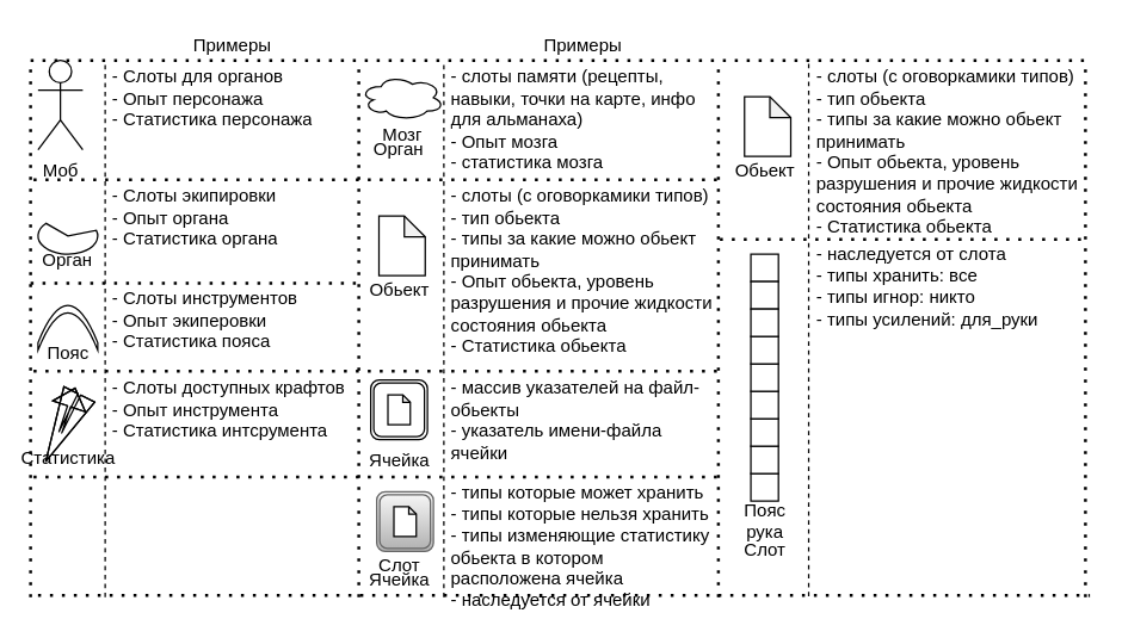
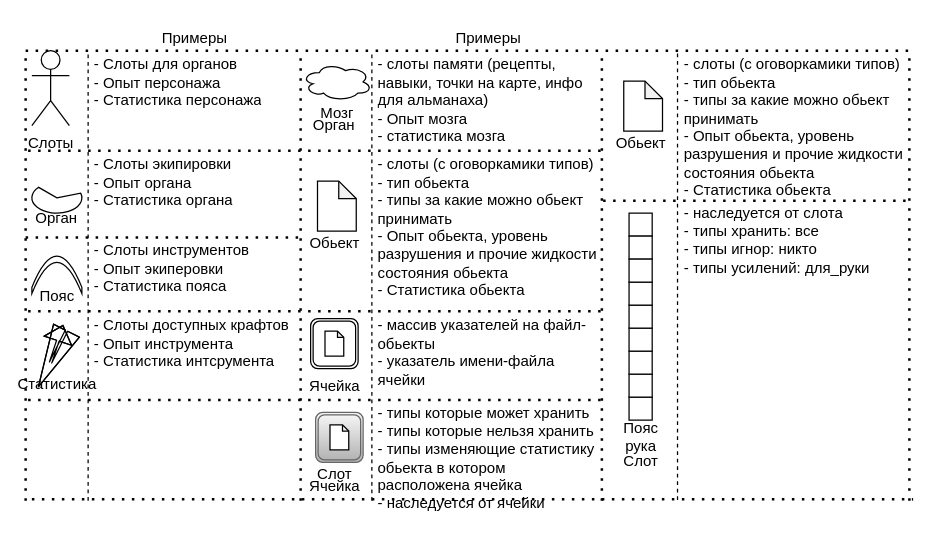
  <mxCell id="0" />
  <mxCell id="1" parent="0" />
  <mxCell id="2" value="" style="shape=ext;double=1;rounded=1;whiteSpace=wrap;html=1;" parent="1" vertex="1"><mxGeometry x="248" y="254.4" width="38" height="40" as="geometry" /></mxCell>
- <mxCell id="3" value="&lt;div&gt;Моб&lt;/div&gt;" style="shape=umlActor;verticalLabelPosition=bottom;verticalAlign=top;html=1;outlineConnect=0;" parent="1" vertex="1"><mxGeometry x="25" y="40" width="30" height="60" as="geometry" /></mxCell>
+ <mxCell id="3" value="&lt;div&gt;Слоты&lt;/div&gt;" style="shape=umlActor;verticalLabelPosition=bottom;verticalAlign=top;html=1;outlineConnect=0;" parent="1" vertex="1"><mxGeometry x="25" y="40" width="30" height="60" as="geometry" /></mxCell>
  <mxCell id="4" value="&lt;br&gt;&lt;div&gt;- Слоты для органов&lt;/div&gt;&lt;div&gt;- Опыт персонажа&lt;br&gt;&lt;/div&gt;&lt;div&gt;- Статистика персонажа&lt;/div&gt;&lt;div&gt;&lt;br&gt;&lt;/div&gt;&lt;div&gt;&lt;span&gt;&lt;/span&gt;&lt;span&gt;&lt;/span&gt;&lt;br&gt;&lt;/div&gt;&lt;div&gt;&lt;br&gt;&lt;/div&gt;&lt;div&gt;&lt;br&gt;&lt;/div&gt;" style="text;html=1;strokeColor=none;fillColor=none;spacing=5;spacingTop=-20;whiteSpace=wrap;overflow=hidden;rounded=0;" parent="1" vertex="1"><mxGeometry x="70" y="40" width="170" height="50" as="geometry" /></mxCell>
  <mxCell id="5" value="&lt;div&gt;Орган&lt;/div&gt;" style="text;html=1;strokeColor=none;fillColor=none;align=center;verticalAlign=middle;whiteSpace=wrap;rounded=0;" parent="1" vertex="1"><mxGeometry x="25" y="164.4" width="40" height="20" as="geometry" /></mxCell>
  <mxCell id="6" value="&lt;div&gt;&lt;br&gt;&lt;/div&gt;&lt;div&gt;- Слоты экипировки&lt;/div&gt;&lt;div&gt;- Опыт органа&lt;br&gt;&lt;/div&gt;&lt;div&gt;- Статистика органа&lt;/div&gt;&lt;div&gt;&lt;br&gt;&lt;/div&gt;&lt;div&gt;&lt;br&gt;&lt;/div&gt;" style="text;html=1;strokeColor=none;fillColor=none;spacing=5;spacingTop=-20;whiteSpace=wrap;overflow=hidden;rounded=0;" parent="1" vertex="1"><mxGeometry x="70" y="120" width="170" height="50" as="geometry" /></mxCell>
  <mxCell id="7" value="" style="shape=dataStorage;whiteSpace=wrap;html=1;fixedSize=1;rotation=90;size=25;" parent="1" vertex="1"><mxGeometry x="30" y="199.4" width="30" height="40" as="geometry" /></mxCell>
  <mxCell id="8" value="&lt;div&gt;&lt;br&gt;&lt;/div&gt;&lt;div&gt;- Слоты инструментов&lt;/div&gt;&lt;div&gt;- Опыт экиперовки&lt;/div&gt;&lt;div&gt;- Статистика пояса&lt;/div&gt;&lt;div&gt;&lt;br&gt;&lt;/div&gt;" style="text;html=1;strokeColor=none;fillColor=none;spacing=5;spacingTop=-20;whiteSpace=wrap;overflow=hidden;rounded=0;" parent="1" vertex="1"><mxGeometry x="70" y="189.4" width="170" height="50" as="geometry" /></mxCell>
  <mxCell id="9" value="" style="shape=flexArrow;endArrow=classic;startArrow=classic;html=1;width=2.069;startSize=16.407;endSize=3.945;" parent="1" edge="1"><mxGeometry width="100" height="100" relative="1" as="geometry"><mxPoint x="30" y="309.4" as="sourcePoint" /><mxPoint x="50" y="259.4" as="targetPoint" /><Array as="points"><mxPoint x="40" y="289.4" /></Array></mxGeometry></mxCell>
  <mxCell id="10" value="&lt;div&gt;Пояс&lt;/div&gt;&lt;div&gt;&lt;br&gt;&lt;/div&gt;" style="text;html=1;strokeColor=none;fillColor=none;align=center;verticalAlign=middle;whiteSpace=wrap;rounded=0;" parent="1" vertex="1"><mxGeometry x="27.5" y="239.4" width="35" height="10" as="geometry" /></mxCell>
  <mxCell id="11" value="&lt;div&gt;&lt;br&gt;&lt;/div&gt;&lt;div&gt;- Слоты доступных крафтов&lt;/div&gt;&lt;div&gt;- Опыт инструмента&lt;/div&gt;&lt;div&gt;- Статистика интсрумента&lt;br&gt;&lt;/div&gt;" style="text;html=1;strokeColor=none;fillColor=none;spacing=5;spacingTop=-20;whiteSpace=wrap;overflow=hidden;rounded=0;" parent="1" vertex="1"><mxGeometry x="70" y="249.4" width="170" height="50" as="geometry" /></mxCell>
  <mxCell id="12" value="&lt;div&gt;Статистика&lt;/div&gt;" style="text;html=1;strokeColor=none;fillColor=none;align=center;verticalAlign=middle;whiteSpace=wrap;rounded=0;" parent="1" vertex="1"><mxGeometry x="27.5" y="299.4" width="35" height="15" as="geometry" /></mxCell>
  <mxCell id="13" value="" style="ellipse;shape=cloud;whiteSpace=wrap;html=1;" parent="1" vertex="1"><mxGeometry x="241" y="50" width="56" height="30" as="geometry" /></mxCell>
  <mxCell id="14" value="&lt;br&gt;- слоты памяти (рецепты, навыки, точки на карте, инфо для альманаха)&lt;br&gt;- Опыт мозга&lt;br&gt;- статистика мозга" style="text;html=1;strokeColor=none;fillColor=none;spacing=5;spacingTop=-20;whiteSpace=wrap;overflow=hidden;rounded=0;" parent="1" vertex="1"><mxGeometry x="297" y="40" width="185" height="80" as="geometry" /></mxCell>
  <mxCell id="15" value="Мозг" style="text;html=1;align=center;verticalAlign=middle;resizable=0;points=[];autosize=1;strokeColor=none;" parent="1" vertex="1"><mxGeometry x="249" y="80" width="40" height="20" as="geometry" /></mxCell>
  <mxCell id="16" value="Обьект&lt;br&gt;" style="text;html=1;align=center;verticalAlign=middle;resizable=0;points=[];autosize=1;strokeColor=none;" parent="1" vertex="1"><mxGeometry x="237" y="184.4" width="60" height="20" as="geometry" /></mxCell>
  <mxCell id="17" value="&lt;br&gt;- слоты (с оговоркамики типов)&lt;br&gt;- тип обьекта&lt;br&gt;- типы за какие можно обьект принимать&lt;br&gt;- Опыт обьекта, уровень разрушения и прочие жидкости состояния обьекта&lt;br&gt;- Статистика обьекта" style="text;html=1;strokeColor=none;fillColor=none;spacing=5;spacingTop=-20;whiteSpace=wrap;overflow=hidden;rounded=0;" parent="1" vertex="1"><mxGeometry x="297" y="120" width="185" height="120" as="geometry" /></mxCell>
  <mxCell id="18" value="Ячейка" style="text;html=1;align=center;verticalAlign=middle;resizable=0;points=[];autosize=1;strokeColor=none;" parent="1" vertex="1"><mxGeometry x="237" y="299.4" width="60" height="20" as="geometry" /></mxCell>
  <mxCell id="19" value="&lt;br&gt;- массив указателей на файл-обьекты&lt;br&gt;- указатель имени-файла ячейки" style="text;html=1;strokeColor=none;fillColor=none;spacing=5;spacingTop=-20;whiteSpace=wrap;overflow=hidden;rounded=0;" parent="1" vertex="1"><mxGeometry x="297" y="249.4" width="185" height="60" as="geometry" /></mxCell>
  <mxCell id="20" value="" style="endArrow=none;dashed=1;html=1;dashPattern=1 3;strokeWidth=2;" parent="1" edge="1"><mxGeometry width="50" height="50" relative="1" as="geometry"><mxPoint x="22" y="120" as="sourcePoint" /><mxPoint x="482" y="120" as="targetPoint" /><Array as="points" /></mxGeometry></mxCell>
  <mxCell id="21" value="" style="endArrow=none;dashed=1;html=1;dashPattern=1 3;strokeWidth=2;" parent="1" edge="1"><mxGeometry width="50" height="50" relative="1" as="geometry"><mxPoint x="240" y="400" as="sourcePoint" /><mxPoint x="240" y="40" as="targetPoint" /></mxGeometry></mxCell>
  <mxCell id="22" value="" style="endArrow=none;dashed=1;html=1;dashPattern=1 3;strokeWidth=2;" parent="1" edge="1"><mxGeometry width="50" height="50" relative="1" as="geometry"><mxPoint x="20" y="189.4" as="sourcePoint" /><mxPoint x="240" y="189.4" as="targetPoint" /></mxGeometry></mxCell>
  <mxCell id="23" value="" style="endArrow=none;dashed=1;html=1;dashPattern=1 3;strokeWidth=2;" parent="1" edge="1"><mxGeometry width="50" height="50" relative="1" as="geometry"><mxPoint x="22" y="248.4" as="sourcePoint" /><mxPoint x="482" y="248.4" as="targetPoint" /></mxGeometry></mxCell>
  <mxCell id="24" value="" style="shape=note;whiteSpace=wrap;html=1;backgroundOutline=1;darkOpacity=0.05;size=5;" parent="1" vertex="1"><mxGeometry x="259.5" y="264.4" width="15" height="20" as="geometry" /></mxCell>
  <mxCell id="25" value="" style="shape=note;whiteSpace=wrap;html=1;backgroundOutline=1;darkOpacity=0.05;size=14;" parent="1" vertex="1"><mxGeometry x="253.5" y="144.4" width="31" height="40" as="geometry" /></mxCell>
  <mxCell id="26" value="" style="endArrow=none;dashed=1;html=1;dashPattern=1 3;strokeWidth=2;" parent="1" edge="1"><mxGeometry width="50" height="50" relative="1" as="geometry"><mxPoint x="22" y="319.4" as="sourcePoint" /><mxPoint x="482" y="319.4" as="targetPoint" /></mxGeometry></mxCell>
  <mxCell id="27" value="" style="verticalLabelPosition=bottom;verticalAlign=top;html=1;shape=mxgraph.basic.pie;startAngle=0.2;endAngle=0.87;" parent="1" vertex="1"><mxGeometry x="25" y="145.52" width="40" height="24.48" as="geometry" /></mxCell>
  <mxCell id="28" value="" style="shape=ext;double=1;rounded=1;whiteSpace=wrap;html=1;fillColor=#f5f5f5;strokeColor=#666666;gradientColor=#b3b3b3;" parent="1" vertex="1"><mxGeometry x="252" y="329.4" width="38" height="40" as="geometry" /></mxCell>
  <mxCell id="29" value="Слот" style="text;html=1;align=center;verticalAlign=middle;resizable=0;points=[];autosize=1;strokeColor=none;" parent="1" vertex="1"><mxGeometry x="247" y="369.4" width="40" height="20" as="geometry" /></mxCell>
  <mxCell id="30" value="&lt;br&gt;- типы которые может хранить&lt;br&gt;- типы которые нельзя хранить&lt;br&gt;- типы изменяющие статистику обьекта в котором расположена ячейка&lt;br&gt;- наследуется от ячейки" style="text;html=1;strokeColor=none;fillColor=none;spacing=5;spacingTop=-20;whiteSpace=wrap;overflow=hidden;rounded=0;" parent="1" vertex="1"><mxGeometry x="297" y="319.4" width="185" height="90.6" as="geometry" /></mxCell>
  <mxCell id="31" value="" style="shape=note;whiteSpace=wrap;html=1;backgroundOutline=1;darkOpacity=0.05;size=5;" parent="1" vertex="1"><mxGeometry x="263.5" y="339.4" width="15" height="20" as="geometry" /></mxCell>
  <mxCell id="32" value="Ячейка" style="text;html=1;align=center;verticalAlign=middle;resizable=0;points=[];autosize=1;strokeColor=none;" parent="1" vertex="1"><mxGeometry x="237" y="379.4" width="60" height="20" as="geometry" /></mxCell>
  <mxCell id="33" value="" style="endArrow=none;dashed=1;html=1;dashPattern=1 3;strokeWidth=2;" parent="1" edge="1"><mxGeometry width="50" height="50" relative="1" as="geometry"><mxPoint x="20" y="40" as="sourcePoint" /><mxPoint x="730" y="40" as="targetPoint" /></mxGeometry></mxCell>
  <mxCell id="34" value="" style="endArrow=none;dashed=1;html=1;dashPattern=1 3;strokeWidth=2;" parent="1" edge="1"><mxGeometry width="50" height="50" relative="1" as="geometry"><mxPoint x="20" y="400" as="sourcePoint" /><mxPoint x="20" y="40" as="targetPoint" /></mxGeometry></mxCell>
  <mxCell id="35" value="" style="endArrow=none;dashed=1;html=1;" parent="1" edge="1"><mxGeometry width="50" height="50" relative="1" as="geometry"><mxPoint x="70" y="400" as="sourcePoint" /><mxPoint x="70" y="40" as="targetPoint" /></mxGeometry></mxCell>
  <mxCell id="36" value="" style="endArrow=none;dashed=1;html=1;" parent="1" edge="1"><mxGeometry width="50" height="50" relative="1" as="geometry"><mxPoint x="297" y="400" as="sourcePoint" /><mxPoint x="297" y="40" as="targetPoint" /></mxGeometry></mxCell>
  <mxCell id="37" value="" style="endArrow=none;dashed=1;html=1;dashPattern=1 3;strokeWidth=2;" parent="1" edge="1"><mxGeometry width="50" height="50" relative="1" as="geometry"><mxPoint x="481" y="400" as="sourcePoint" /><mxPoint x="481" y="40" as="targetPoint" /></mxGeometry></mxCell>
  <mxCell id="38" value="" style="endArrow=none;dashed=1;html=1;dashPattern=1 3;strokeWidth=2;" parent="1" edge="1"><mxGeometry width="50" height="50" relative="1" as="geometry"><mxPoint x="25" y="398.9" as="sourcePoint" /><mxPoint x="730" y="399" as="targetPoint" /><Array as="points" /></mxGeometry></mxCell>
  <mxCell id="39" value="Примеры" style="text;html=1;align=center;verticalAlign=middle;resizable=0;points=[];autosize=1;strokeColor=none;" parent="1" vertex="1"><mxGeometry x="354.5" y="20" width="70" height="20" as="geometry" /></mxCell>
  <mxCell id="40" value="Примеры" style="text;html=1;align=center;verticalAlign=middle;resizable=0;points=[];autosize=1;strokeColor=none;" parent="1" vertex="1"><mxGeometry x="120" y="20" width="70" height="20" as="geometry" /></mxCell>
  <mxCell id="41" value="Обьект&lt;br&gt;" style="text;html=1;align=center;verticalAlign=middle;resizable=0;points=[];autosize=1;strokeColor=none;" parent="1" vertex="1"><mxGeometry x="482" y="104.4" width="60" height="20" as="geometry" /></mxCell>
  <mxCell id="42" value="&lt;br&gt;- слоты (с оговоркамики типов)&lt;br&gt;- тип обьекта&lt;br&gt;- типы за какие можно обьект принимать&lt;br&gt;- Опыт обьекта, уровень разрушения и прочие жидкости состояния обьекта&lt;br&gt;- Статистика обьекта" style="text;html=1;strokeColor=none;fillColor=none;spacing=5;spacingTop=-20;whiteSpace=wrap;overflow=hidden;rounded=0;" parent="1" vertex="1"><mxGeometry x="542" y="40" width="185" height="120" as="geometry" /></mxCell>
  <mxCell id="43" value="" style="shape=note;whiteSpace=wrap;html=1;backgroundOutline=1;darkOpacity=0.05;size=14;" parent="1" vertex="1"><mxGeometry x="498.5" y="64.4" width="31" height="40" as="geometry" /></mxCell>
  <mxCell id="44" value="" style="endArrow=none;dashed=1;html=1;dashPattern=1 3;strokeWidth=2;" parent="1" edge="1"><mxGeometry width="50" height="50" relative="1" as="geometry"><mxPoint x="727" y="400" as="sourcePoint" /><mxPoint x="727" y="40" as="targetPoint" /></mxGeometry></mxCell>
  <mxCell id="45" value="" style="endArrow=none;dashed=1;html=1;dashPattern=1 3;strokeWidth=2;" parent="1" edge="1"><mxGeometry width="50" height="50" relative="1" as="geometry"><mxPoint x="482" y="160" as="sourcePoint" /><mxPoint x="729" y="160" as="targetPoint" /></mxGeometry></mxCell>
  <mxCell id="46" value="" style="rounded=0;whiteSpace=wrap;html=1;" parent="1" vertex="1"><mxGeometry x="502.75" y="170" width="18.5" height="18.4" as="geometry" /></mxCell>
  <mxCell id="47" value="" style="rounded=0;whiteSpace=wrap;html=1;" parent="1" vertex="1"><mxGeometry x="502.75" y="317.2" width="18.5" height="18.4" as="geometry" /></mxCell>
  <mxCell id="48" value="" style="rounded=0;whiteSpace=wrap;html=1;" parent="1" vertex="1"><mxGeometry x="502.75" y="298.8" width="18.5" height="18.4" as="geometry" /></mxCell>
  <mxCell id="49" value="" style="rounded=0;whiteSpace=wrap;html=1;" parent="1" vertex="1"><mxGeometry x="502.75" y="280.4" width="18.5" height="18.4" as="geometry" /></mxCell>
  <mxCell id="50" value="" style="rounded=0;whiteSpace=wrap;html=1;" parent="1" vertex="1"><mxGeometry x="502.75" y="262" width="18.5" height="18.4" as="geometry" /></mxCell>
  <mxCell id="51" value="" style="rounded=0;whiteSpace=wrap;html=1;" parent="1" vertex="1"><mxGeometry x="502.75" y="243.6" width="18.5" height="18.4" as="geometry" /></mxCell>
  <mxCell id="52" value="" style="rounded=0;whiteSpace=wrap;html=1;" parent="1" vertex="1"><mxGeometry x="502.75" y="225.2" width="18.5" height="18.4" as="geometry" /></mxCell>
  <mxCell id="53" value="" style="rounded=0;whiteSpace=wrap;html=1;" parent="1" vertex="1"><mxGeometry x="502.75" y="188.4" width="18.5" height="18.4" as="geometry" /></mxCell>
  <mxCell id="54" value="" style="rounded=0;whiteSpace=wrap;html=1;" parent="1" vertex="1"><mxGeometry x="502.75" y="206.8" width="18.5" height="18.4" as="geometry" /></mxCell>
  <mxCell id="55" value="" style="endArrow=none;dashed=1;html=1;" parent="1" edge="1"><mxGeometry width="50" height="50" relative="1" as="geometry"><mxPoint x="541.52" y="399.4" as="sourcePoint" /><mxPoint x="541.52" y="39.4" as="targetPoint" /></mxGeometry></mxCell>
  <mxCell id="56" value="&lt;div&gt;Орган&lt;/div&gt;" style="text;html=1;strokeColor=none;fillColor=none;align=center;verticalAlign=middle;whiteSpace=wrap;rounded=0;" parent="1" vertex="1"><mxGeometry x="247" y="90" width="40" height="20" as="geometry" /></mxCell>
  <mxCell id="57" value="Слот" style="text;html=1;align=center;verticalAlign=middle;resizable=0;points=[];autosize=1;strokeColor=none;" parent="1" vertex="1"><mxGeometry x="492" y="359.4" width="40" height="20" as="geometry" /></mxCell>
  <mxCell id="58" value="Пояс&lt;br&gt;рука" style="text;html=1;align=center;verticalAlign=middle;resizable=0;points=[];autosize=1;strokeColor=none;" parent="1" vertex="1"><mxGeometry x="482" y="334.4" width="60" height="30" as="geometry" /></mxCell>
  <mxCell id="59" value="&lt;br&gt;- наследуется от слота&lt;br&gt;- типы хранить: все&lt;br&gt;- типы игнор: никто&lt;br&gt;- типы усилений: для_руки&lt;br&gt;&lt;br&gt;" style="text;html=1;strokeColor=none;fillColor=none;spacing=5;spacingTop=-20;whiteSpace=wrap;overflow=hidden;rounded=0;" parent="1" vertex="1"><mxGeometry x="542" y="159.4" width="185" height="120" as="geometry" /></mxCell>
